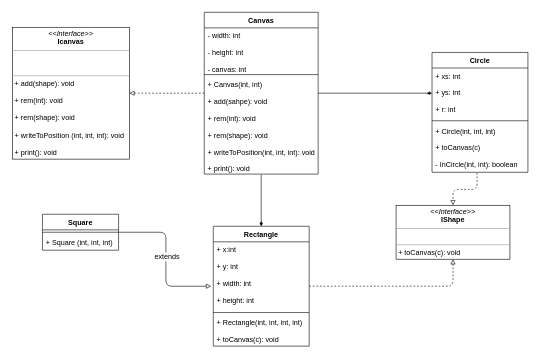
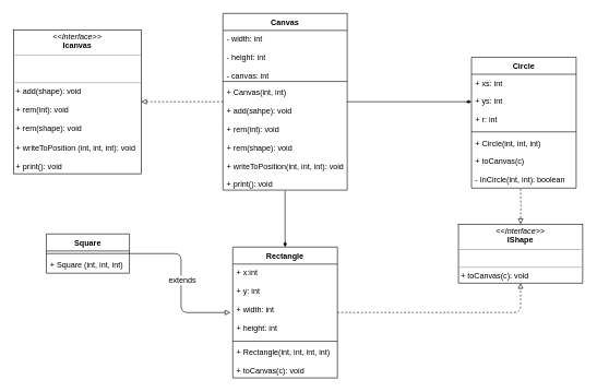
  <mxCell id="0" />
  <mxCell id="1" parent="0" />
  <mxCell id="2" value="&lt;p style=&quot;margin: 0px ; margin-top: 4px ; text-align: center&quot;&gt;&lt;i&gt;&amp;lt;&amp;lt;Interface&amp;gt;&amp;gt;&lt;/i&gt;&lt;br&gt;&lt;b&gt;Icanvas&lt;/b&gt;&lt;/p&gt;&lt;hr size=&quot;1&quot;&gt;&lt;p style=&quot;margin: 0px ; margin-left: 4px&quot;&gt;&lt;br&gt;&lt;br&gt;&lt;/p&gt;&lt;hr size=&quot;1&quot;&gt;&lt;p style=&quot;margin: 0px 0px 0px 4px&quot;&gt;+ add(shape): void&lt;/p&gt;&lt;p style=&quot;margin: 0px 0px 0px 4px&quot;&gt;&lt;br&gt;&lt;/p&gt;&lt;p style=&quot;margin: 0px 0px 0px 4px&quot;&gt;+ rem(int): void&lt;/p&gt;&lt;p style=&quot;margin: 0px 0px 0px 4px&quot;&gt;&lt;br&gt;&lt;/p&gt;&lt;p style=&quot;margin: 0px 0px 0px 4px&quot;&gt;+ rem(shape): void&lt;/p&gt;&lt;p style=&quot;margin: 0px 0px 0px 4px&quot;&gt;&lt;br&gt;&lt;/p&gt;&lt;p style=&quot;margin: 0px 0px 0px 4px&quot;&gt;+ writeToPosition (int, int, int): void&lt;/p&gt;&lt;p style=&quot;margin: 0px 0px 0px 4px&quot;&gt;&lt;br&gt;&lt;/p&gt;&lt;p style=&quot;margin: 0px 0px 0px 4px&quot;&gt;+ print(): void&lt;/p&gt;" style="verticalAlign=top;align=left;overflow=fill;fontSize=12;fontFamily=Helvetica;html=1;" vertex="1" parent="1"><mxGeometry x="20" y="45" width="195" height="220" as="geometry" /></mxCell>
  <mxCell id="3" style="edgeStyle=orthogonalEdgeStyle;rounded=1;orthogonalLoop=1;jettySize=auto;html=1;entryX=-0.022;entryY=0.65;entryDx=0;entryDy=0;endArrow=block;endFill=0;strokeWidth=1;entryPerimeter=0;" edge="1" parent="1" source="5" target="21"><mxGeometry relative="1" as="geometry" /></mxCell>
  <mxCell id="4" value="extends" style="text;html=1;align=center;verticalAlign=middle;resizable=0;points=[];labelBackgroundColor=#ffffff;" vertex="1" connectable="0" parent="3"><mxGeometry x="-0.29" y="1" relative="1" as="geometry"><mxPoint y="32" as="offset" /></mxGeometry></mxCell>
  <mxCell id="5" value="Square" style="swimlane;fontStyle=1;align=center;verticalAlign=top;childLayout=stackLayout;horizontal=1;startSize=26;horizontalStack=0;resizeParent=1;resizeParentMax=0;resizeLast=0;collapsible=1;marginBottom=0;" vertex="1" parent="1"><mxGeometry x="70" y="357" width="127" height="60" as="geometry" /></mxCell>
  <mxCell id="6" value="" style="line;strokeWidth=1;fillColor=none;align=left;verticalAlign=middle;spacingTop=-1;spacingLeft=3;spacingRight=3;rotatable=0;labelPosition=right;points=[];portConstraint=eastwest;" vertex="1" parent="5"><mxGeometry y="26" width="127" height="8" as="geometry" /></mxCell>
  <mxCell id="7" value="+ Square (int, int, int)" style="text;strokeColor=none;fillColor=none;align=left;verticalAlign=top;spacingLeft=4;spacingRight=4;overflow=hidden;rotatable=0;points=[[0,0.5],[1,0.5]];portConstraint=eastwest;" vertex="1" parent="5"><mxGeometry y="34" width="127" height="26" as="geometry" /></mxCell>
  <mxCell id="8" style="edgeStyle=orthogonalEdgeStyle;rounded=1;orthogonalLoop=1;jettySize=auto;html=1;entryX=1;entryY=0.5;entryDx=0;entryDy=0;dashed=1;endArrow=block;endFill=0;strokeWidth=1;" edge="1" parent="1" source="10" target="2"><mxGeometry relative="1" as="geometry" /></mxCell>
  <mxCell id="9" style="edgeStyle=orthogonalEdgeStyle;rounded=1;orthogonalLoop=1;jettySize=auto;html=1;entryX=0;entryY=0.5;entryDx=0;entryDy=0;endArrow=diamondThin;endFill=1;strokeWidth=1;" edge="1" parent="1" source="10" target="15"><mxGeometry relative="1" as="geometry" /></mxCell>
  <mxCell id="10" value="Canvas" style="swimlane;fontStyle=1;align=center;verticalAlign=top;childLayout=stackLayout;horizontal=1;startSize=26;horizontalStack=0;resizeParent=1;resizeParentMax=0;resizeLast=0;collapsible=1;marginBottom=0;" vertex="1" parent="1"><mxGeometry x="340" y="20" width="190" height="270" as="geometry"><mxRectangle x="310" y="140" width="80" height="26" as="alternateBounds" /></mxGeometry></mxCell>
  <mxCell id="11" value="- width: int&#10;&#10;- height: int&#10;&#10;- canvas: int" style="text;strokeColor=none;fillColor=none;align=left;verticalAlign=top;spacingLeft=4;spacingRight=4;overflow=hidden;rotatable=0;points=[[0,0.5],[1,0.5]];portConstraint=eastwest;" vertex="1" parent="10"><mxGeometry y="26" width="190" height="74" as="geometry" /></mxCell>
  <mxCell id="12" value="" style="line;strokeWidth=1;fillColor=none;align=left;verticalAlign=middle;spacingTop=-1;spacingLeft=3;spacingRight=3;rotatable=0;labelPosition=right;points=[];portConstraint=eastwest;" vertex="1" parent="10"><mxGeometry y="100" width="190" height="8" as="geometry" /></mxCell>
  <mxCell id="13" value="+ Canvas(int, int)&#10;&#10;+ add(sahpe): void&#10;&#10;+ rem(int): void&#10;&#10;+ rem(shape): void&#10;&#10;+ writeToPosition(int, int, int): void&#10;&#10;+ print(): void" style="text;strokeColor=none;fillColor=none;align=left;verticalAlign=top;spacingLeft=4;spacingRight=4;overflow=hidden;rotatable=0;points=[[0,0.5],[1,0.5]];portConstraint=eastwest;" vertex="1" parent="10"><mxGeometry y="108" width="190" height="162" as="geometry" /></mxCell>
  <mxCell id="14" value="Circle" style="swimlane;fontStyle=1;align=center;verticalAlign=top;childLayout=stackLayout;horizontal=1;startSize=26;horizontalStack=0;resizeParent=1;resizeParentMax=0;resizeLast=0;collapsible=1;marginBottom=0;" vertex="1" parent="1"><mxGeometry x="720" y="87" width="160" height="200" as="geometry" /></mxCell>
  <mxCell id="15" value="+ xs: int&#10;&#10;+ ys: int&#10;&#10;+ r: int" style="text;strokeColor=none;fillColor=none;align=left;verticalAlign=top;spacingLeft=4;spacingRight=4;overflow=hidden;rotatable=0;points=[[0,0.5],[1,0.5]];portConstraint=eastwest;" vertex="1" parent="14"><mxGeometry y="26" width="160" height="84" as="geometry" /></mxCell>
  <mxCell id="16" value="" style="line;strokeWidth=1;fillColor=none;align=left;verticalAlign=middle;spacingTop=-1;spacingLeft=3;spacingRight=3;rotatable=0;labelPosition=right;points=[];portConstraint=eastwest;" vertex="1" parent="14"><mxGeometry y="110" width="160" height="8" as="geometry" /></mxCell>
  <mxCell id="17" value="+ Circle(int, int, int)&#10;&#10;+ toCanvas(c)&#10;&#10;- InCircle(int, int): boolean" style="text;strokeColor=none;fillColor=none;align=left;verticalAlign=top;spacingLeft=4;spacingRight=4;overflow=hidden;rotatable=0;points=[[0,0.5],[1,0.5]];portConstraint=eastwest;" vertex="1" parent="14"><mxGeometry y="118" width="160" height="82" as="geometry" /></mxCell>
- <mxCell id="18" value="&lt;p style=&quot;margin: 0px ; margin-top: 4px ; text-align: center&quot;&gt;&lt;i&gt;&amp;lt;&amp;lt;Interface&amp;gt;&amp;gt;&lt;/i&gt;&lt;br&gt;&lt;b&gt;IShape&lt;/b&gt;&lt;/p&gt;&lt;hr size=&quot;1&quot;&gt;&lt;p style=&quot;margin: 0px ; margin-left: 4px&quot;&gt;&lt;br&gt;&lt;/p&gt;&lt;hr size=&quot;1&quot;&gt;&lt;p style=&quot;margin: 0px ; margin-left: 4px&quot;&gt;+ toCanvas(c): void&lt;br&gt;&lt;/p&gt;" style="verticalAlign=top;align=left;overflow=fill;fontSize=12;fontFamily=Helvetica;html=1;" vertex="1" parent="1"><mxGeometry x="660" y="342" width="190" height="90" as="geometry" /></mxCell>
+ <mxCell id="18" value="&lt;p style=&quot;margin: 0px ; margin-top: 4px ; text-align: center&quot;&gt;&lt;i&gt;&amp;lt;&amp;lt;Interface&amp;gt;&amp;gt;&lt;/i&gt;&lt;br&gt;&lt;b&gt;IShape&lt;/b&gt;&lt;/p&gt;&lt;hr size=&quot;1&quot;&gt;&lt;p style=&quot;margin: 0px ; margin-left: 4px&quot;&gt;&lt;br&gt;&lt;/p&gt;&lt;hr size=&quot;1&quot;&gt;&lt;p style=&quot;margin: 0px ; margin-left: 4px&quot;&gt;+ toCanvas(c): void&lt;br&gt;&lt;/p&gt;" style="verticalAlign=top;align=left;overflow=fill;fontSize=12;fontFamily=Helvetica;html=1;" vertex="1" parent="1"><mxGeometry x="700" y="342" width="190" height="90" as="geometry" /></mxCell>
  <mxCell id="19" style="edgeStyle=orthogonalEdgeStyle;rounded=1;orthogonalLoop=1;jettySize=auto;html=1;entryX=0.5;entryY=1;entryDx=0;entryDy=0;endArrow=block;endFill=0;strokeWidth=1;dashed=1;" edge="1" parent="1" source="20" target="18"><mxGeometry relative="1" as="geometry" /></mxCell>
  <mxCell id="20" value="Rectangle" style="swimlane;fontStyle=1;align=center;verticalAlign=top;childLayout=stackLayout;horizontal=1;startSize=26;horizontalStack=0;resizeParent=1;resizeParentMax=0;resizeLast=0;collapsible=1;marginBottom=0;" vertex="1" parent="1"><mxGeometry x="355" y="377" width="160" height="200" as="geometry" /></mxCell>
  <mxCell id="21" value="+ x:int&#10;&#10;+ y: int&#10;&#10;+ width: int&#10;&#10;+ height: int" style="text;strokeColor=none;fillColor=none;align=left;verticalAlign=top;spacingLeft=4;spacingRight=4;overflow=hidden;rotatable=0;points=[[0,0.5],[1,0.5]];portConstraint=eastwest;" vertex="1" parent="20"><mxGeometry y="26" width="160" height="114" as="geometry" /></mxCell>
  <mxCell id="22" value="" style="line;strokeWidth=1;fillColor=none;align=left;verticalAlign=middle;spacingTop=-1;spacingLeft=3;spacingRight=3;rotatable=0;labelPosition=right;points=[];portConstraint=eastwest;" vertex="1" parent="20"><mxGeometry y="140" width="160" height="8" as="geometry" /></mxCell>
  <mxCell id="23" value="+ Rectangle(int, int, int, int)&#10;&#10;+ toCanvas(c): void" style="text;strokeColor=none;fillColor=none;align=left;verticalAlign=top;spacingLeft=4;spacingRight=4;overflow=hidden;rotatable=0;points=[[0,0.5],[1,0.5]];portConstraint=eastwest;" vertex="1" parent="20"><mxGeometry y="148" width="160" height="52" as="geometry" /></mxCell>
  <mxCell id="24" style="edgeStyle=orthogonalEdgeStyle;rounded=1;orthogonalLoop=1;jettySize=auto;html=1;entryX=0.5;entryY=0;entryDx=0;entryDy=0;endArrow=block;endFill=0;strokeWidth=1;dashed=1;" edge="1" parent="1" target="18"><mxGeometry relative="1" as="geometry"><mxPoint x="795" y="288" as="sourcePoint" /></mxGeometry></mxCell>
  <mxCell id="25" style="edgeStyle=orthogonalEdgeStyle;rounded=1;orthogonalLoop=1;jettySize=auto;html=1;endArrow=diamondThin;endFill=1;strokeWidth=1;entryX=0.5;entryY=0;entryDx=0;entryDy=0;exitX=0.5;exitY=1.006;exitDx=0;exitDy=0;exitPerimeter=0;" edge="1" parent="1" source="13" target="20"><mxGeometry relative="1" as="geometry" /></mxCell>
